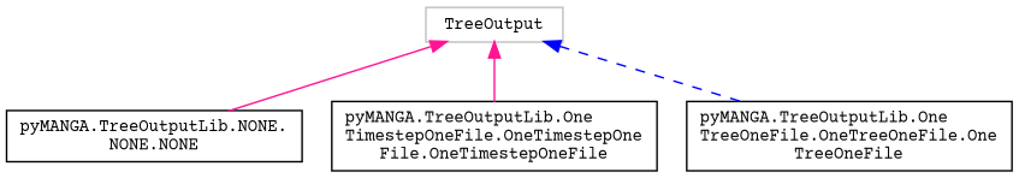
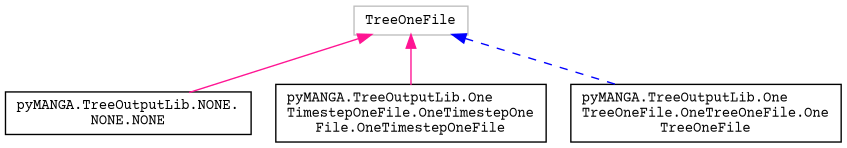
  digraph {
    rankdir=TB
    fontname="Courier Prime"
    node [color=black fillcolor=white fontname="Courier Prime" fontsize=10 shape=record style=filled]
    edge [color=deeppink dir=back fontname="Courier Prime" fontsize=10 labelfontname=Helvetica labelfontsize=10 style=solid]
-   n1 [color=grey75 height=0.2 label=TreeOutput width=0.4]
+   n1 [color=grey75 height=0.2 label=TreeOneFile width=0.4]
    n2 [height=0.2 label="pyMANGA.TreeOutputLib.NONE.\lNONE.NONE" width=0.4]
    n3 [height=0.2 label="pyMANGA.TreeOutputLib.One\lTimestepOneFile.OneTimestepOne\lFile.OneTimestepOneFile" width=0.4]
    n4 [height=0.2 label="pyMANGA.TreeOutputLib.One\lTreeOneFile.OneTreeOneFile.One\lTreeOneFile" width=0.4]
    n1 -> n2
    n1 -> n3
    n1 -> n4 [color=blue style=dashed]
  }
